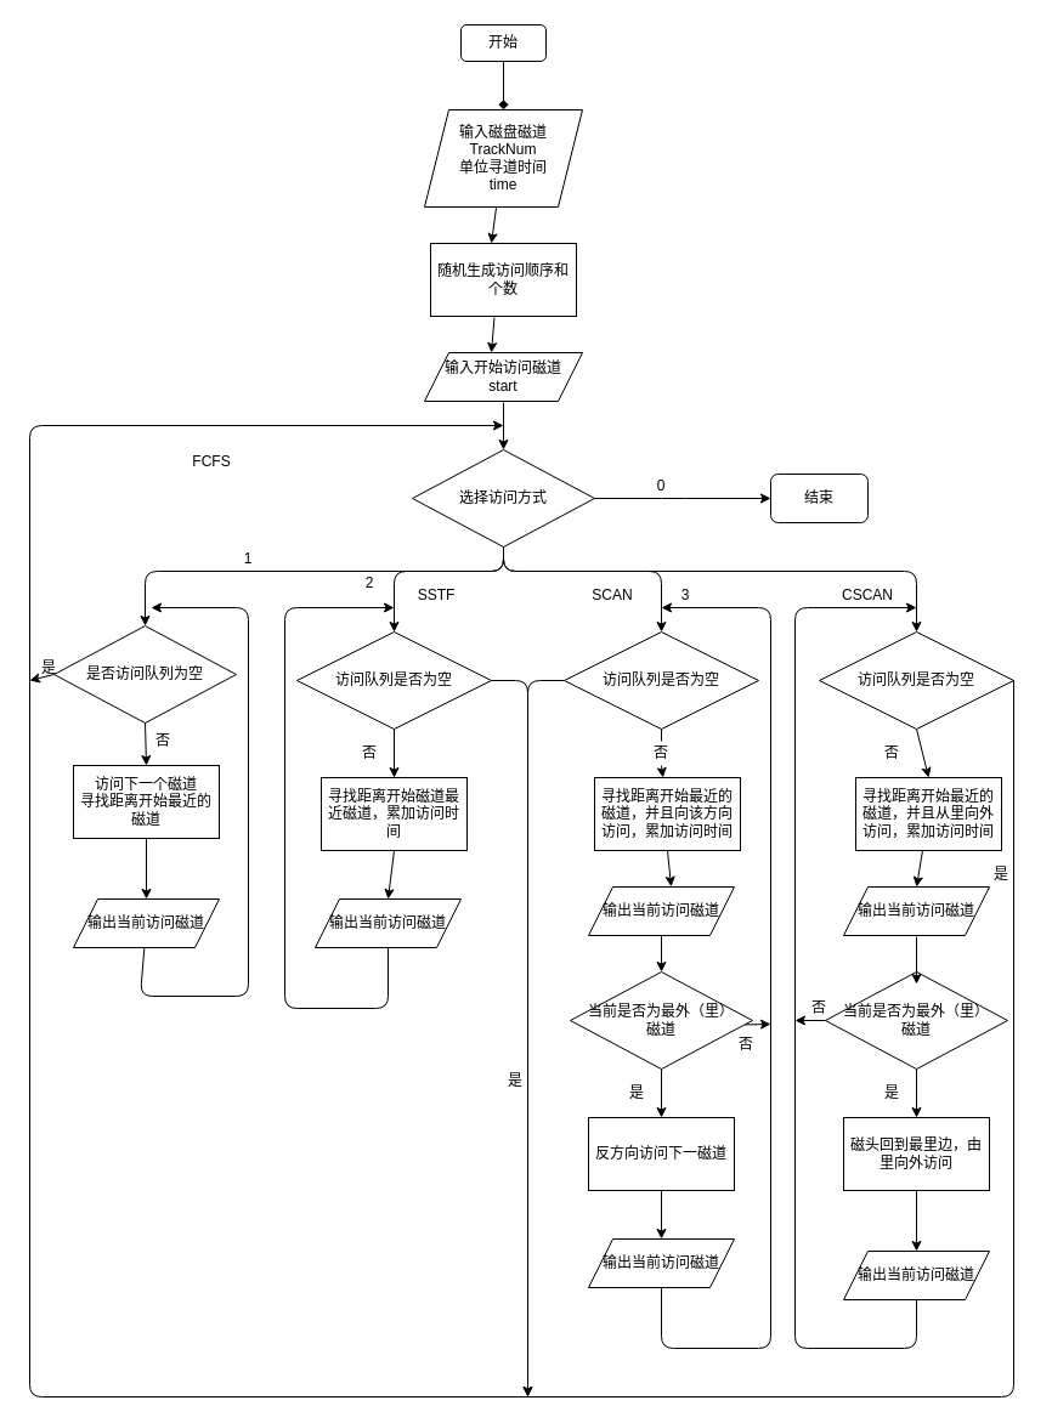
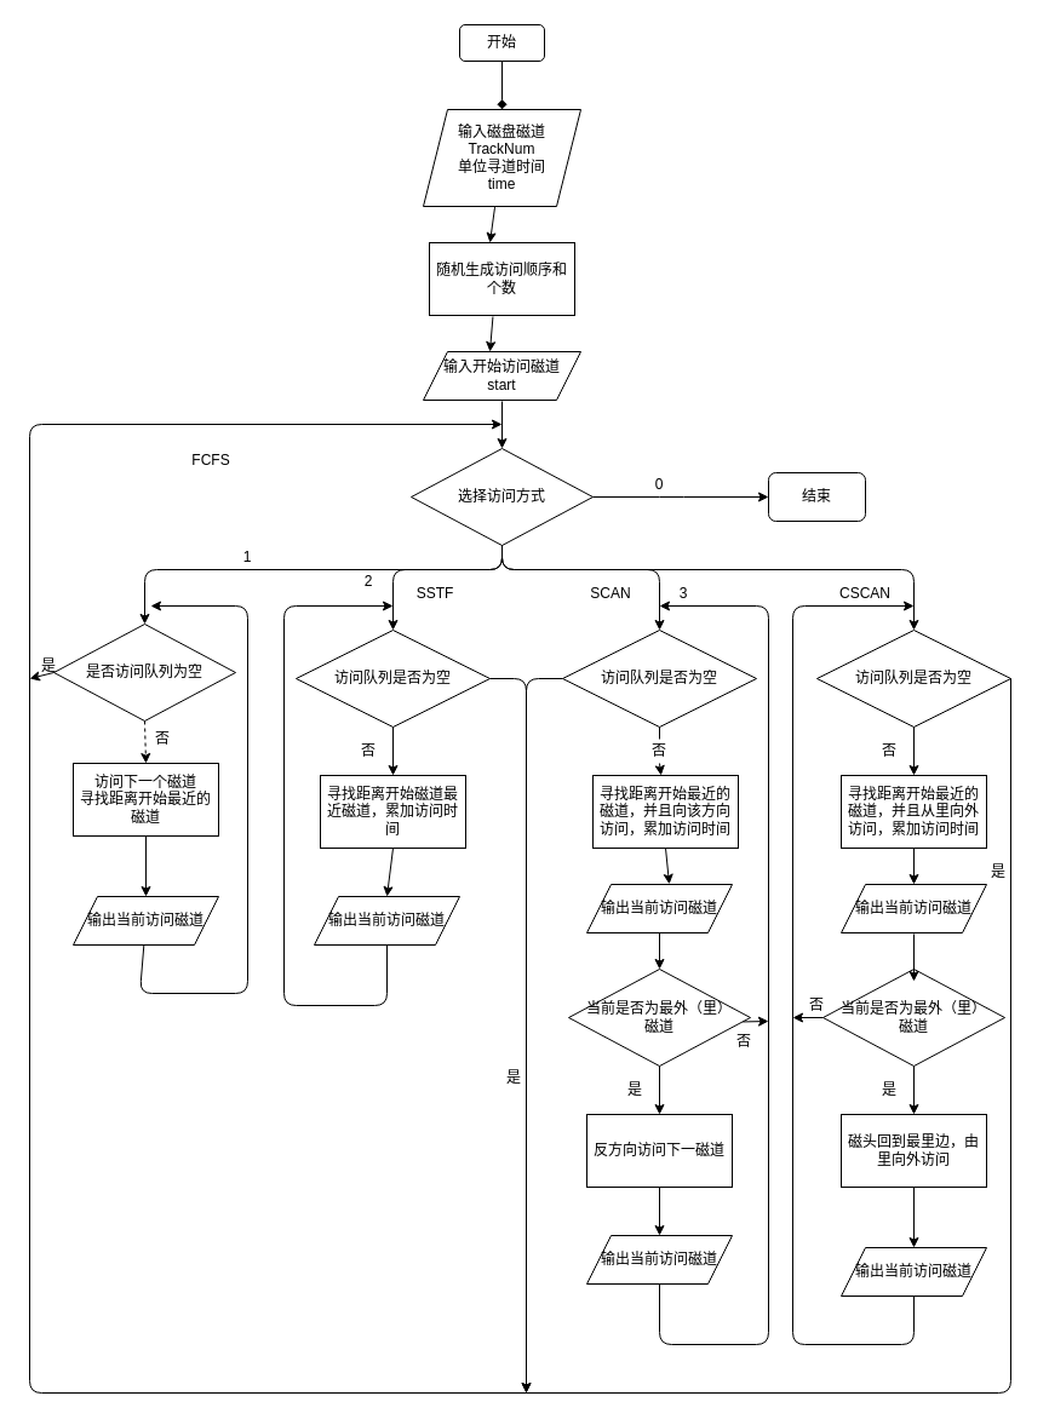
  <mxCell id="0" />
  <mxCell id="1" parent="0" />
  <mxCell id="2" value="开始" style="rounded=1;whiteSpace=wrap;html=1;" vertex="1" parent="1"><mxGeometry x="379" y="20" width="70" height="30" as="geometry" /></mxCell>
  <mxCell id="3" value="输入磁盘磁道&lt;br&gt;TrackNum&lt;br&gt;单位寻道时间&lt;br&gt;time" style="shape=parallelogram;perimeter=parallelogramPerimeter;whiteSpace=wrap;html=1;fixedSize=1;" vertex="1" parent="1"><mxGeometry x="349" y="90" width="130" height="80" as="geometry" /></mxCell>
  <mxCell id="4" value="" style="endArrow=diamond;html=1;exitX=0.5;exitY=1;exitDx=0;exitDy=0;entryX=0.5;entryY=0;entryDx=0;entryDy=0;" edge="1" parent="1" source="2" target="3"><mxGeometry width="50" height="50" relative="1" as="geometry"><mxPoint x="354" y="330" as="sourcePoint" /><mxPoint x="404" y="280" as="targetPoint" /></mxGeometry></mxCell>
  <mxCell id="5" value="随机生成访问顺序和个数" style="rounded=0;whiteSpace=wrap;html=1;" vertex="1" parent="1"><mxGeometry x="354" y="200" width="120" height="60" as="geometry" /></mxCell>
  <mxCell id="6" value="输入开始访问磁道&lt;br&gt;start" style="shape=parallelogram;perimeter=parallelogramPerimeter;whiteSpace=wrap;html=1;fixedSize=1;" vertex="1" parent="1"><mxGeometry x="349" y="290" width="130" height="40" as="geometry" /></mxCell>
  <mxCell id="7" value="选择访问方式" style="rhombus;whiteSpace=wrap;html=1;" vertex="1" parent="1"><mxGeometry x="339" y="370" width="150" height="80" as="geometry" /></mxCell>
  <mxCell id="8" value="是否访问队列为空" style="rhombus;whiteSpace=wrap;html=1;" vertex="1" parent="1"><mxGeometry x="44" y="515" width="150" height="80" as="geometry" /></mxCell>
  <mxCell id="9" value="访问队列是否为空" style="rhombus;whiteSpace=wrap;html=1;" vertex="1" parent="1"><mxGeometry x="244" y="520" width="160" height="80" as="geometry" /></mxCell>
  <mxCell id="10" value="访问队列是否为空" style="rhombus;whiteSpace=wrap;html=1;" vertex="1" parent="1"><mxGeometry x="464" y="520" width="160" height="80" as="geometry" /></mxCell>
  <mxCell id="11" value="访问队列是否为空" style="rhombus;whiteSpace=wrap;html=1;" vertex="1" parent="1"><mxGeometry x="674" y="520" width="160" height="80" as="geometry" /></mxCell>
  <mxCell id="12" value="输出当前访问磁道" style="shape=parallelogram;perimeter=parallelogramPerimeter;whiteSpace=wrap;html=1;fixedSize=1;" vertex="1" parent="1"><mxGeometry x="60" y="740" width="120" height="40" as="geometry" /></mxCell>
  <mxCell id="13" value="访问下一个磁道&lt;br&gt;寻找距离开始最近的磁道" style="rounded=0;whiteSpace=wrap;html=1;" vertex="1" parent="1"><mxGeometry x="60" y="630" width="120" height="60" as="geometry" /></mxCell>
  <mxCell id="14" value="寻找距离开始磁道最近磁道，累加访问时间" style="rounded=0;whiteSpace=wrap;html=1;" vertex="1" parent="1"><mxGeometry x="264" y="640" width="120" height="60" as="geometry" /></mxCell>
  <mxCell id="15" value="输出当前访问磁道" style="shape=parallelogram;perimeter=parallelogramPerimeter;whiteSpace=wrap;html=1;fixedSize=1;" vertex="1" parent="1"><mxGeometry x="259" y="740" width="120" height="40" as="geometry" /></mxCell>
  <mxCell id="16" value="输出当前访问磁道" style="shape=parallelogram;perimeter=parallelogramPerimeter;whiteSpace=wrap;html=1;fixedSize=1;" vertex="1" parent="1"><mxGeometry x="484" y="730" width="120" height="40" as="geometry" /></mxCell>
  <mxCell id="17" value="输出当前访问磁道" style="shape=parallelogram;perimeter=parallelogramPerimeter;whiteSpace=wrap;html=1;fixedSize=1;" vertex="1" parent="1"><mxGeometry x="694" y="730" width="120" height="40" as="geometry" /></mxCell>
  <mxCell id="18" value="寻找距离开始最近的磁道，并且向该方向访问，累加访问时间" style="whiteSpace=wrap;html=1;" vertex="1" parent="1"><mxGeometry x="489" y="640" width="120" height="60" as="geometry" /></mxCell>
  <mxCell id="19" value="当前是否为最外（里）&lt;br&gt;磁道" style="rhombus;whiteSpace=wrap;html=1;" vertex="1" parent="1"><mxGeometry x="469" y="800" width="150" height="80" as="geometry" /></mxCell>
  <mxCell id="20" value="反方向访问下一磁道" style="rounded=0;whiteSpace=wrap;html=1;" vertex="1" parent="1"><mxGeometry x="484" y="920" width="120" height="60" as="geometry" /></mxCell>
  <mxCell id="21" value="输出当前访问磁道" style="shape=parallelogram;perimeter=parallelogramPerimeter;whiteSpace=wrap;html=1;fixedSize=1;" vertex="1" parent="1"><mxGeometry x="484" y="1020" width="120" height="40" as="geometry" /></mxCell>
  <mxCell id="22" value="" style="endArrow=classic;html=1;exitX=0.454;exitY=1.008;exitDx=0;exitDy=0;exitPerimeter=0;" edge="1" parent="1" source="3"><mxGeometry width="50" height="50" relative="1" as="geometry"><mxPoint x="354" y="340" as="sourcePoint" /><mxPoint x="404" y="200" as="targetPoint" /></mxGeometry></mxCell>
  <mxCell id="23" value="" style="endArrow=classic;html=1;exitX=0.437;exitY=1.017;exitDx=0;exitDy=0;exitPerimeter=0;" edge="1" parent="1" source="5"><mxGeometry width="50" height="50" relative="1" as="geometry"><mxPoint x="354" y="340" as="sourcePoint" /><mxPoint x="404" y="290" as="targetPoint" /></mxGeometry></mxCell>
  <mxCell id="24" value="" style="endArrow=classic;html=1;entryX=0.5;entryY=0;entryDx=0;entryDy=0;" edge="1" parent="1" target="7"><mxGeometry width="50" height="50" relative="1" as="geometry"><mxPoint x="414" y="331" as="sourcePoint" /><mxPoint x="404" y="290" as="targetPoint" /></mxGeometry></mxCell>
  <mxCell id="25" value="" style="endArrow=classic;html=1;exitX=0.5;exitY=1;exitDx=0;exitDy=0;entryX=0.5;entryY=0;entryDx=0;entryDy=0;" edge="1" parent="1" source="7" target="8"><mxGeometry width="50" height="50" relative="1" as="geometry"><mxPoint x="354" y="520" as="sourcePoint" /><mxPoint x="404" y="470" as="targetPoint" /><Array as="points"><mxPoint x="414" y="470" /><mxPoint x="119" y="470" /></Array></mxGeometry></mxCell>
  <mxCell id="26" value="" style="endArrow=classic;html=1;entryX=0.5;entryY=0;entryDx=0;entryDy=0;" edge="1" parent="1" target="9"><mxGeometry width="50" height="50" relative="1" as="geometry"><mxPoint x="414" y="450" as="sourcePoint" /><mxPoint x="404" y="470" as="targetPoint" /><Array as="points"><mxPoint x="414" y="470" /><mxPoint x="324" y="470" /></Array></mxGeometry></mxCell>
  <mxCell id="27" value="" style="endArrow=classic;html=1;exitX=0.5;exitY=1;exitDx=0;exitDy=0;entryX=0.5;entryY=0;entryDx=0;entryDy=0;" edge="1" parent="1" source="7" target="10"><mxGeometry width="50" height="50" relative="1" as="geometry"><mxPoint x="354" y="520" as="sourcePoint" /><mxPoint x="404" y="470" as="targetPoint" /><Array as="points"><mxPoint x="414" y="470" /><mxPoint x="544" y="470" /></Array></mxGeometry></mxCell>
  <mxCell id="28" value="" style="endArrow=classic;html=1;exitX=0.5;exitY=1;exitDx=0;exitDy=0;entryX=0.5;entryY=0;entryDx=0;entryDy=0;" edge="1" parent="1" source="7" target="11"><mxGeometry width="50" height="50" relative="1" as="geometry"><mxPoint x="354" y="520" as="sourcePoint" /><mxPoint x="404" y="470" as="targetPoint" /><Array as="points"><mxPoint x="414" y="470" /><mxPoint x="754" y="470" /></Array></mxGeometry></mxCell>
  <mxCell id="29" value="FCFS" style="text;html=1;strokeColor=none;fillColor=none;align=center;verticalAlign=middle;whiteSpace=wrap;rounded=0;" vertex="1" parent="1"><mxGeometry x="154" y="360" width="40" height="40" as="geometry" /></mxCell>
  <mxCell id="30" value="SSTF" style="text;html=1;strokeColor=none;fillColor=none;align=center;verticalAlign=middle;whiteSpace=wrap;rounded=0;" vertex="1" parent="1"><mxGeometry x="339" y="480" width="40" height="20" as="geometry" /></mxCell>
  <mxCell id="31" value="SCAN" style="text;html=1;strokeColor=none;fillColor=none;align=center;verticalAlign=middle;whiteSpace=wrap;rounded=0;" vertex="1" parent="1"><mxGeometry x="484" y="480" width="40" height="20" as="geometry" /></mxCell>
  <mxCell id="32" value="CSCAN" style="text;html=1;strokeColor=none;fillColor=none;align=center;verticalAlign=middle;whiteSpace=wrap;rounded=0;" vertex="1" parent="1"><mxGeometry x="694" y="480" width="40" height="20" as="geometry" /></mxCell>
- <mxCell id="33" value="寻找距离开始最近的磁道，并且从里向外访问，累加访问时间" style="whiteSpace=wrap;html=1;" vertex="1" parent="1"><mxGeometry x="704" y="640" width="120" height="60" as="geometry" /></mxCell>
+ <mxCell id="33" value="寻找距离开始最近的磁道，并且从里向外访问，累加访问时间" style="whiteSpace=wrap;html=1;" vertex="1" parent="1"><mxGeometry x="694" y="640" width="120" height="60" as="geometry" /></mxCell>
  <mxCell id="34" value="当前是否为最外（里）&lt;br&gt;磁道" style="rhombus;whiteSpace=wrap;html=1;" vertex="1" parent="1"><mxGeometry x="679" y="800" width="150" height="80" as="geometry" /></mxCell>
  <mxCell id="35" value="输出当前访问磁道" style="shape=parallelogram;perimeter=parallelogramPerimeter;whiteSpace=wrap;html=1;fixedSize=1;" vertex="1" parent="1"><mxGeometry x="694" y="1030" width="120" height="40" as="geometry" /></mxCell>
  <mxCell id="36" value="" style="endArrow=classic;html=1;exitX=0.5;exitY=1;exitDx=0;exitDy=0;entryX=0.5;entryY=0;entryDx=0;entryDy=0;" edge="1" parent="1" source="9" target="14"><mxGeometry width="50" height="50" relative="1" as="geometry"><mxPoint x="354" y="700" as="sourcePoint" /><mxPoint x="404" y="650" as="targetPoint" /></mxGeometry></mxCell>
  <mxCell id="37" value="" style="endArrow=classic;html=1;exitX=0.5;exitY=1;exitDx=0;exitDy=0;startArrow=none;" edge="1" parent="1" source="65" target="18"><mxGeometry width="50" height="50" relative="1" as="geometry"><mxPoint x="354" y="700" as="sourcePoint" /><mxPoint x="404" y="650" as="targetPoint" /></mxGeometry></mxCell>
  <mxCell id="38" value="" style="endArrow=classic;html=1;exitX=0.5;exitY=1;exitDx=0;exitDy=0;entryX=0.5;entryY=0;entryDx=0;entryDy=0;" edge="1" parent="1" source="11" target="33"><mxGeometry width="50" height="50" relative="1" as="geometry"><mxPoint x="554" y="610" as="sourcePoint" /><mxPoint x="556.857" y="650" as="targetPoint" /></mxGeometry></mxCell>
  <mxCell id="39" value="" style="endArrow=classic;html=1;entryX=0.5;entryY=0;entryDx=0;entryDy=0;" edge="1" parent="1" source="33" target="17"><mxGeometry width="50" height="50" relative="1" as="geometry"><mxPoint x="564" y="620" as="sourcePoint" /><mxPoint x="566.857" y="660" as="targetPoint" /></mxGeometry></mxCell>
  <mxCell id="40" value="" style="endArrow=classic;html=1;exitX=0.5;exitY=1;exitDx=0;exitDy=0;entryX=0.567;entryY=-0.005;entryDx=0;entryDy=0;entryPerimeter=0;" edge="1" parent="1" source="18" target="16"><mxGeometry width="50" height="50" relative="1" as="geometry"><mxPoint x="574" y="630" as="sourcePoint" /><mxPoint x="549" y="720" as="targetPoint" /></mxGeometry></mxCell>
  <mxCell id="41" value="" style="endArrow=classic;html=1;entryX=0.5;entryY=0;entryDx=0;entryDy=0;" edge="1" parent="1" target="15"><mxGeometry width="50" height="50" relative="1" as="geometry"><mxPoint x="324" y="700" as="sourcePoint" /><mxPoint x="586.857" y="680" as="targetPoint" /></mxGeometry></mxCell>
  <mxCell id="42" value="" style="endArrow=classic;html=1;entryX=0.5;entryY=0;entryDx=0;entryDy=0;" edge="1" parent="1" source="13" target="12"><mxGeometry width="50" height="50" relative="1" as="geometry"><mxPoint x="594" y="650" as="sourcePoint" /><mxPoint x="596.857" y="690" as="targetPoint" /></mxGeometry></mxCell>
  <mxCell id="43" value="" style="endArrow=classic;html=1;exitX=0.5;exitY=1;exitDx=0;exitDy=0;" edge="1" parent="1" source="34"><mxGeometry width="50" height="50" relative="1" as="geometry"><mxPoint x="129.571" y="700" as="sourcePoint" /><mxPoint x="754" y="920" as="targetPoint" /></mxGeometry></mxCell>
  <mxCell id="44" value="" style="endArrow=classic;html=1;entryX=0.5;entryY=0;entryDx=0;entryDy=0;exitX=0.5;exitY=1;exitDx=0;exitDy=0;" edge="1" parent="1" source="19" target="20"><mxGeometry width="50" height="50" relative="1" as="geometry"><mxPoint x="139.571" y="710" as="sourcePoint" /><mxPoint x="139" y="750" as="targetPoint" /></mxGeometry></mxCell>
  <mxCell id="45" value="" style="endArrow=classic;html=1;exitX=0.5;exitY=1;exitDx=0;exitDy=0;" edge="1" parent="1" source="16" target="19"><mxGeometry width="50" height="50" relative="1" as="geometry"><mxPoint x="149.571" y="720" as="sourcePoint" /><mxPoint x="149" y="760" as="targetPoint" /></mxGeometry></mxCell>
  <mxCell id="46" value="" style="endArrow=classic;html=1;exitX=0.5;exitY=1;exitDx=0;exitDy=0;startArrow=none;" edge="1" parent="1" source="48"><mxGeometry width="50" height="50" relative="1" as="geometry"><mxPoint x="764" y="890" as="sourcePoint" /><mxPoint x="764" y="930" as="targetPoint" /></mxGeometry></mxCell>
  <mxCell id="47" value="" style="endArrow=classic;html=1;" edge="1" parent="1"><mxGeometry width="50" height="50" relative="1" as="geometry"><mxPoint x="754" y="771" as="sourcePoint" /><mxPoint x="754" y="810" as="targetPoint" /></mxGeometry></mxCell>
  <mxCell id="48" value="磁头回到最里边，由里向外访问" style="rounded=0;whiteSpace=wrap;html=1;" vertex="1" parent="1"><mxGeometry x="694" y="920" width="120" height="60" as="geometry" /></mxCell>
  <mxCell id="49" value="" style="endArrow=classic;html=1;exitX=0.5;exitY=1;exitDx=0;exitDy=0;" edge="1" parent="1" source="20"><mxGeometry width="50" height="50" relative="1" as="geometry"><mxPoint x="354" y="880" as="sourcePoint" /><mxPoint x="544" y="1020" as="targetPoint" /></mxGeometry></mxCell>
  <mxCell id="50" value="" style="endArrow=classic;html=1;exitX=0.5;exitY=1;exitDx=0;exitDy=0;" edge="1" parent="1" source="35"><mxGeometry width="50" height="50" relative="1" as="geometry"><mxPoint x="554" y="990" as="sourcePoint" /><mxPoint x="754" y="500" as="targetPoint" /><Array as="points"><mxPoint x="754" y="1110" /><mxPoint x="654" y="1110" /><mxPoint x="654" y="500" /></Array></mxGeometry></mxCell>
  <mxCell id="51" value="" style="endArrow=classic;html=1;exitX=0.5;exitY=1;exitDx=0;exitDy=0;entryX=0.5;entryY=0;entryDx=0;entryDy=0;" edge="1" parent="1" source="48" target="35"><mxGeometry width="50" height="50" relative="1" as="geometry"><mxPoint x="564" y="1000" as="sourcePoint" /><mxPoint x="564" y="1040" as="targetPoint" /></mxGeometry></mxCell>
  <mxCell id="52" value="" style="endArrow=classic;html=1;exitX=0.5;exitY=1;exitDx=0;exitDy=0;" edge="1" parent="1" source="21"><mxGeometry width="50" height="50" relative="1" as="geometry"><mxPoint x="764" y="1080" as="sourcePoint" /><mxPoint x="544" y="500" as="targetPoint" /><Array as="points"><mxPoint x="544" y="1110" /><mxPoint x="634" y="1110" /><mxPoint x="634" y="500" /></Array></mxGeometry></mxCell>
- <mxCell id="53" value="" style="endArrow=classic;html=1;exitX=0.5;exitY=1;exitDx=0;exitDy=0;entryX=0.5;entryY=0;entryDx=0;entryDy=0;" edge="1" parent="1" source="8" target="13"><mxGeometry width="50" height="50" relative="1" as="geometry"><mxPoint x="334" y="610" as="sourcePoint" /><mxPoint x="334" y="650" as="targetPoint" /></mxGeometry></mxCell>
+ <mxCell id="53" value="" style="endArrow=classic;html=1;exitX=0.5;exitY=1;exitDx=0;exitDy=0;entryX=0.5;entryY=0;entryDx=0;entryDy=0;dashed=1;" edge="1" parent="1" source="8" target="13"><mxGeometry width="50" height="50" relative="1" as="geometry"><mxPoint x="334" y="610" as="sourcePoint" /><mxPoint x="334" y="650" as="targetPoint" /></mxGeometry></mxCell>
  <mxCell id="54" value="" style="endArrow=classic;html=1;exitX=0.5;exitY=1;exitDx=0;exitDy=0;" edge="1" parent="1" source="15"><mxGeometry width="50" height="50" relative="1" as="geometry"><mxPoint x="344" y="620" as="sourcePoint" /><mxPoint x="324" y="500" as="targetPoint" /><Array as="points"><mxPoint x="319" y="830" /><mxPoint x="234" y="830" /><mxPoint x="234" y="500" /></Array></mxGeometry></mxCell>
  <mxCell id="55" value="" style="endArrow=classic;html=1;" edge="1" parent="1" source="12"><mxGeometry width="50" height="50" relative="1" as="geometry"><mxPoint x="329" y="790" as="sourcePoint" /><mxPoint x="124" y="500" as="targetPoint" /><Array as="points"><mxPoint x="115" y="820" /><mxPoint x="204" y="820" /><mxPoint x="204" y="500" /></Array></mxGeometry></mxCell>
  <mxCell id="56" value="" style="endArrow=classic;html=1;exitX=1;exitY=0.5;exitDx=0;exitDy=0;" edge="1" parent="1" source="7"><mxGeometry width="50" height="50" relative="1" as="geometry"><mxPoint x="494" y="410" as="sourcePoint" /><mxPoint x="634" y="410" as="targetPoint" /><Array as="points"><mxPoint x="554" y="410" /></Array></mxGeometry></mxCell>
  <mxCell id="57" value="结束" style="rounded=1;whiteSpace=wrap;html=1;" vertex="1" parent="1"><mxGeometry x="634" y="390" width="80" height="40" as="geometry" /></mxCell>
  <mxCell id="58" value="0" style="text;html=1;strokeColor=none;fillColor=none;align=center;verticalAlign=middle;whiteSpace=wrap;rounded=0;" vertex="1" parent="1"><mxGeometry x="524" y="390" width="40" height="20" as="geometry" /></mxCell>
  <mxCell id="59" value="1" style="text;html=1;strokeColor=none;fillColor=none;align=center;verticalAlign=middle;whiteSpace=wrap;rounded=0;" vertex="1" parent="1"><mxGeometry x="184" y="450" width="40" height="20" as="geometry" /></mxCell>
  <mxCell id="60" value="2" style="text;html=1;strokeColor=none;fillColor=none;align=center;verticalAlign=middle;whiteSpace=wrap;rounded=0;" vertex="1" parent="1"><mxGeometry x="284" y="470" width="40" height="20" as="geometry" /></mxCell>
  <mxCell id="61" value="3" style="text;html=1;strokeColor=none;fillColor=none;align=center;verticalAlign=middle;whiteSpace=wrap;rounded=0;" vertex="1" parent="1"><mxGeometry x="544" y="480" width="40" height="20" as="geometry" /></mxCell>
  <mxCell id="62" value="否" style="text;html=1;strokeColor=none;fillColor=none;align=center;verticalAlign=middle;whiteSpace=wrap;rounded=0;" vertex="1" parent="1"><mxGeometry x="284" y="610" width="40" height="20" as="geometry" /></mxCell>
  <mxCell id="63" value="否" style="text;html=1;strokeColor=none;fillColor=none;align=center;verticalAlign=middle;whiteSpace=wrap;rounded=0;" vertex="1" parent="1"><mxGeometry x="714" y="610" width="40" height="20" as="geometry" /></mxCell>
  <mxCell id="64" value="否" style="text;html=1;strokeColor=none;fillColor=none;align=center;verticalAlign=middle;whiteSpace=wrap;rounded=0;" vertex="1" parent="1"><mxGeometry x="114" y="600" width="40" height="20" as="geometry" /></mxCell>
  <mxCell id="65" value="否" style="text;html=1;strokeColor=none;fillColor=none;align=center;verticalAlign=middle;whiteSpace=wrap;rounded=0;" vertex="1" parent="1"><mxGeometry x="524" y="610" width="40" height="20" as="geometry" /></mxCell>
  <mxCell id="66" value="" style="endArrow=none;html=1;exitX=0.5;exitY=1;exitDx=0;exitDy=0;" edge="1" parent="1" source="10" target="65"><mxGeometry width="50" height="50" relative="1" as="geometry"><mxPoint x="544" y="600" as="sourcePoint" /><mxPoint x="546.857" y="640" as="targetPoint" /></mxGeometry></mxCell>
  <mxCell id="67" value="是" style="text;html=1;strokeColor=none;fillColor=none;align=center;verticalAlign=middle;whiteSpace=wrap;rounded=0;" vertex="1" parent="1"><mxGeometry x="714" y="890" width="40" height="20" as="geometry" /></mxCell>
  <mxCell id="68" value="是" style="text;html=1;strokeColor=none;fillColor=none;align=center;verticalAlign=middle;whiteSpace=wrap;rounded=0;" vertex="1" parent="1"><mxGeometry x="504" y="890" width="40" height="20" as="geometry" /></mxCell>
  <mxCell id="69" value="" style="endArrow=classic;html=1;exitX=0.959;exitY=0.543;exitDx=0;exitDy=0;exitPerimeter=0;" edge="1" parent="1" source="19"><mxGeometry width="50" height="50" relative="1" as="geometry"><mxPoint x="354" y="770" as="sourcePoint" /><mxPoint x="634" y="843" as="targetPoint" /></mxGeometry></mxCell>
  <mxCell id="70" value="否" style="text;html=1;strokeColor=none;fillColor=none;align=center;verticalAlign=middle;whiteSpace=wrap;rounded=0;" vertex="1" parent="1"><mxGeometry x="594" y="850" width="40" height="20" as="geometry" /></mxCell>
  <mxCell id="71" value="" style="endArrow=classic;html=1;exitX=0;exitY=0.5;exitDx=0;exitDy=0;" edge="1" parent="1" source="34"><mxGeometry width="50" height="50" relative="1" as="geometry"><mxPoint x="622.85" y="853.44" as="sourcePoint" /><mxPoint x="654" y="840" as="targetPoint" /></mxGeometry></mxCell>
  <mxCell id="72" value="否" style="text;html=1;strokeColor=none;fillColor=none;align=center;verticalAlign=middle;whiteSpace=wrap;rounded=0;" vertex="1" parent="1"><mxGeometry x="654" y="820" width="40" height="20" as="geometry" /></mxCell>
  <mxCell id="73" value="" style="endArrow=classic;html=1;exitX=1;exitY=0.5;exitDx=0;exitDy=0;" edge="1" parent="1" source="11"><mxGeometry width="50" height="50" relative="1" as="geometry"><mxPoint x="354" y="680" as="sourcePoint" /><mxPoint x="414" y="350" as="targetPoint" /><Array as="points"><mxPoint x="834" y="1150" /><mxPoint x="24" y="1150" /><mxPoint x="24" y="350" /></Array></mxGeometry></mxCell>
  <mxCell id="74" value="是" style="text;html=1;strokeColor=none;fillColor=none;align=center;verticalAlign=middle;whiteSpace=wrap;rounded=0;" vertex="1" parent="1"><mxGeometry x="804" y="710" width="40" height="20" as="geometry" /></mxCell>
  <mxCell id="75" value="" style="endArrow=classic;html=1;exitX=0;exitY=0.5;exitDx=0;exitDy=0;" edge="1" parent="1" source="10"><mxGeometry width="50" height="50" relative="1" as="geometry"><mxPoint x="354" y="630" as="sourcePoint" /><mxPoint x="434" y="1150" as="targetPoint" /><Array as="points"><mxPoint x="434" y="560" /></Array></mxGeometry></mxCell>
  <mxCell id="76" value="" style="endArrow=classic;html=1;exitX=1;exitY=0.5;exitDx=0;exitDy=0;" edge="1" parent="1" source="9"><mxGeometry width="50" height="50" relative="1" as="geometry"><mxPoint x="354" y="630" as="sourcePoint" /><mxPoint x="434" y="1150" as="targetPoint" /><Array as="points"><mxPoint x="434" y="560" /></Array></mxGeometry></mxCell>
  <mxCell id="77" value="是" style="text;html=1;strokeColor=none;fillColor=none;align=center;verticalAlign=middle;whiteSpace=wrap;rounded=0;" vertex="1" parent="1"><mxGeometry x="404" y="880" width="40" height="20" as="geometry" /></mxCell>
  <mxCell id="78" value="" style="endArrow=classic;html=1;exitX=0;exitY=0.5;exitDx=0;exitDy=0;" edge="1" parent="1" source="8"><mxGeometry width="50" height="50" relative="1" as="geometry"><mxPoint x="354" y="630" as="sourcePoint" /><mxPoint x="24" y="560" as="targetPoint" /></mxGeometry></mxCell>
  <mxCell id="79" value="是" style="text;html=1;strokeColor=none;fillColor=none;align=center;verticalAlign=middle;whiteSpace=wrap;rounded=0;" vertex="1" parent="1"><mxGeometry x="20" y="515" width="40" height="70" as="geometry" /></mxCell>
